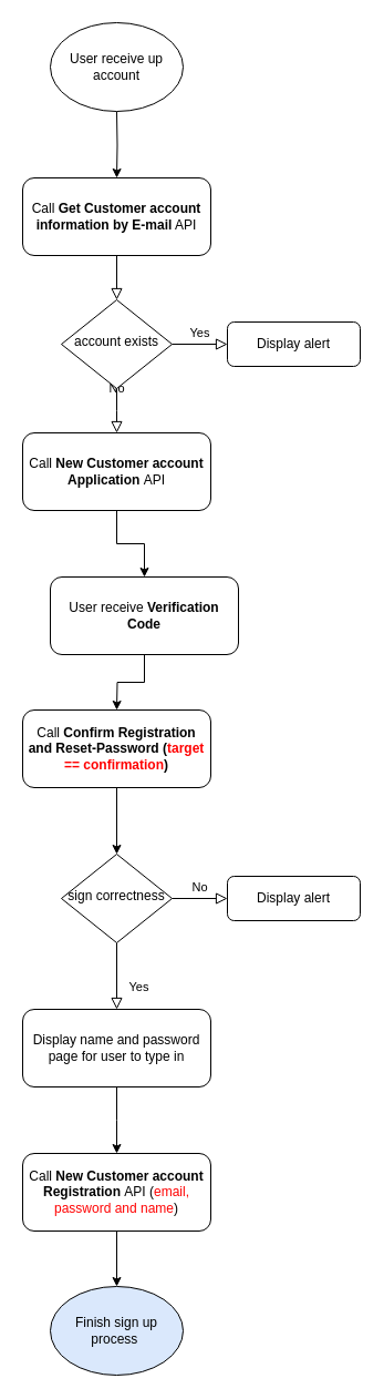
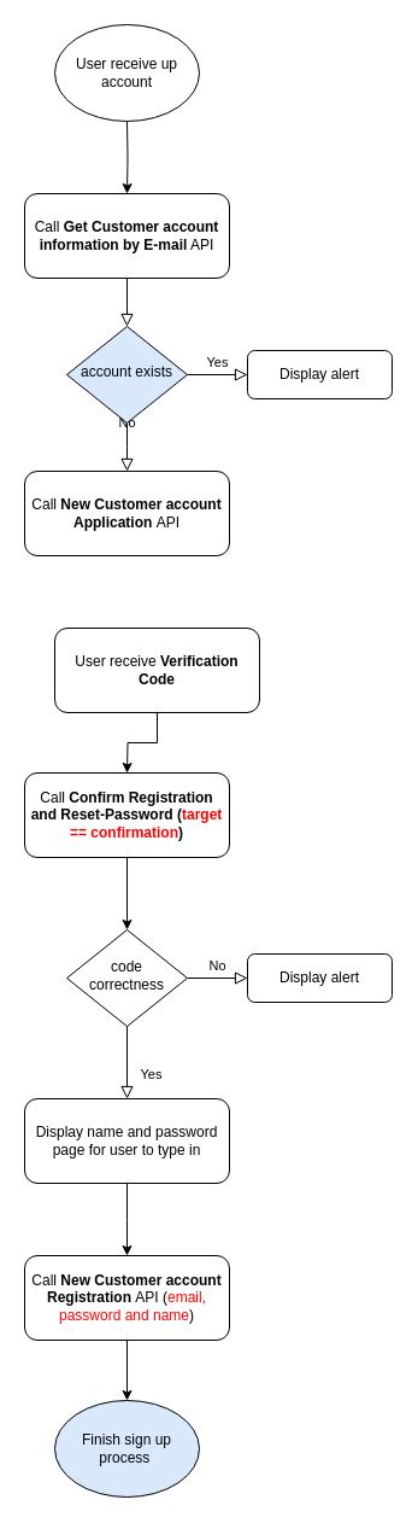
  <mxCell id="0" />
  <mxCell id="1" parent="0" />
  <mxCell id="2" value="" style="rounded=0;html=1;jettySize=auto;orthogonalLoop=1;fontSize=11;endArrow=block;endFill=0;endSize=8;strokeWidth=1;shadow=0;labelBackgroundColor=none;edgeStyle=orthogonalEdgeStyle;" parent="1" source="3" target="6" edge="1"><mxGeometry relative="1" as="geometry" /></mxCell>
  <mxCell id="3" value="Call &lt;b&gt;Get Customer account information by E-mail&lt;/b&gt; API" style="rounded=1;whiteSpace=wrap;html=1;fontSize=12;glass=0;strokeWidth=1;shadow=0;" parent="1" vertex="1"><mxGeometry x="20" y="160" width="170" height="70" as="geometry" /></mxCell>
  <mxCell id="4" value="No" style="rounded=0;html=1;jettySize=auto;orthogonalLoop=1;fontSize=11;endArrow=block;endFill=0;endSize=8;strokeWidth=1;shadow=0;labelBackgroundColor=none;edgeStyle=orthogonalEdgeStyle;" parent="1" source="6" edge="1"><mxGeometry y="20" relative="1" as="geometry"><mxPoint as="offset" /><mxPoint x="105" y="390" as="targetPoint" /></mxGeometry></mxCell>
  <mxCell id="5" value="Yes" style="edgeStyle=orthogonalEdgeStyle;rounded=0;html=1;jettySize=auto;orthogonalLoop=1;fontSize=11;endArrow=block;endFill=0;endSize=8;strokeWidth=1;shadow=0;labelBackgroundColor=none;" parent="1" source="6" target="7" edge="1"><mxGeometry y="10" relative="1" as="geometry"><mxPoint as="offset" /></mxGeometry></mxCell>
- <mxCell id="6" value="account exists" style="rhombus;whiteSpace=wrap;html=1;shadow=0;fontFamily=Helvetica;fontSize=12;align=center;strokeWidth=1;spacing=6;spacingTop=-4;" parent="1" vertex="1"><mxGeometry x="55" y="270" width="100" height="80" as="geometry" /></mxCell>
+ <mxCell id="6" value="account exists" style="rhombus;whiteSpace=wrap;html=1;shadow=0;fontFamily=Helvetica;fontSize=12;align=center;strokeWidth=1;spacing=6;spacingTop=-4;fillColor=#dae8fc;" parent="1" vertex="1"><mxGeometry x="55" y="270" width="100" height="80" as="geometry" /></mxCell>
  <mxCell id="7" value="Display alert" style="rounded=1;whiteSpace=wrap;html=1;fontSize=12;glass=0;strokeWidth=1;shadow=0;" parent="1" vertex="1"><mxGeometry x="205" y="290" width="120" height="40" as="geometry" /></mxCell>
  <mxCell id="8" value="Yes" style="rounded=0;html=1;jettySize=auto;orthogonalLoop=1;fontSize=11;endArrow=block;endFill=0;endSize=8;strokeWidth=1;shadow=0;labelBackgroundColor=none;edgeStyle=orthogonalEdgeStyle;" parent="1" edge="1"><mxGeometry x="0.333" y="20" relative="1" as="geometry"><mxPoint as="offset" /><mxPoint x="105" y="850" as="sourcePoint" /><mxPoint x="105" y="910" as="targetPoint" /></mxGeometry></mxCell>
  <mxCell id="9" value="No" style="edgeStyle=orthogonalEdgeStyle;rounded=0;html=1;jettySize=auto;orthogonalLoop=1;fontSize=11;endArrow=block;endFill=0;endSize=8;strokeWidth=1;shadow=0;labelBackgroundColor=none;" parent="1" edge="1"><mxGeometry y="10" relative="1" as="geometry"><mxPoint as="offset" /><mxPoint x="155" y="810" as="sourcePoint" /><mxPoint x="205" y="810" as="targetPoint" /></mxGeometry></mxCell>
- <mxCell id="10" style="edgeStyle=orthogonalEdgeStyle;rounded=0;orthogonalLoop=1;jettySize=auto;html=1;exitX=0.5;exitY=1;exitDx=0;exitDy=0;entryX=0.5;entryY=0;entryDx=0;entryDy=0;" edge="1" parent="1" source="11" target="14"><mxGeometry relative="1" as="geometry" /></mxCell>
  <mxCell id="11" value="Call&amp;nbsp;&lt;b&gt;New Customer account Application&lt;/b&gt;&amp;nbsp;API" style="rounded=1;whiteSpace=wrap;html=1;fontSize=12;glass=0;strokeWidth=1;shadow=0;" vertex="1" parent="1"><mxGeometry x="20" y="390" width="170" height="70" as="geometry" /></mxCell>
  <mxCell id="12" style="edgeStyle=orthogonalEdgeStyle;rounded=0;orthogonalLoop=1;jettySize=auto;html=1;exitX=0.5;exitY=1;exitDx=0;exitDy=0;entryX=0.5;entryY=0;entryDx=0;entryDy=0;" edge="1" parent="1" target="3"><mxGeometry relative="1" as="geometry"><mxPoint x="105" y="100" as="sourcePoint" /></mxGeometry></mxCell>
  <mxCell id="13" style="edgeStyle=orthogonalEdgeStyle;rounded=0;orthogonalLoop=1;jettySize=auto;html=1;exitX=0.5;exitY=1;exitDx=0;exitDy=0;entryX=0.5;entryY=0;entryDx=0;entryDy=0;" edge="1" parent="1" source="14"><mxGeometry relative="1" as="geometry"><mxPoint x="105" y="640" as="targetPoint" /></mxGeometry></mxCell>
  <mxCell id="14" value="User receive &lt;b&gt;Verification Code&lt;/b&gt;" style="rounded=1;whiteSpace=wrap;html=1;fontSize=12;glass=0;strokeWidth=1;shadow=0;" vertex="1" parent="1"><mxGeometry x="45" y="520" width="170" height="70" as="geometry" /></mxCell>
  <mxCell id="15" style="edgeStyle=orthogonalEdgeStyle;rounded=0;orthogonalLoop=1;jettySize=auto;html=1;exitX=0.5;exitY=1;exitDx=0;exitDy=0;" edge="1" parent="1" source="16" target="17"><mxGeometry relative="1" as="geometry" /></mxCell>
  <mxCell id="16" value="Call &lt;b&gt;Confirm Registration and Reset-Password (&lt;font color=&quot;#ff0000&quot;&gt;target == confirmation&lt;/font&gt;)&lt;/b&gt;" style="rounded=1;whiteSpace=wrap;html=1;fontSize=12;glass=0;strokeWidth=1;shadow=0;" vertex="1" parent="1"><mxGeometry x="20" y="640" width="170" height="70" as="geometry" /></mxCell>
- <mxCell id="17" value="sign correctness" style="rhombus;whiteSpace=wrap;html=1;shadow=0;fontFamily=Helvetica;fontSize=12;align=center;strokeWidth=1;spacing=6;spacingTop=-4;" vertex="1" parent="1"><mxGeometry x="55" y="770" width="100" height="80" as="geometry" /></mxCell>
+ <mxCell id="17" value="code correctness" style="rhombus;whiteSpace=wrap;html=1;shadow=0;fontFamily=Helvetica;fontSize=12;align=center;strokeWidth=1;spacing=6;spacingTop=-4;" vertex="1" parent="1"><mxGeometry x="55" y="770" width="100" height="80" as="geometry" /></mxCell>
  <mxCell id="18" value="Display alert" style="rounded=1;whiteSpace=wrap;html=1;fontSize=12;glass=0;strokeWidth=1;shadow=0;" vertex="1" parent="1"><mxGeometry x="205" y="790" width="120" height="40" as="geometry" /></mxCell>
  <mxCell id="19" style="edgeStyle=orthogonalEdgeStyle;rounded=0;orthogonalLoop=1;jettySize=auto;html=1;exitX=0.5;exitY=1;exitDx=0;exitDy=0;entryX=0.5;entryY=0;entryDx=0;entryDy=0;" edge="1" parent="1" source="20"><mxGeometry relative="1" as="geometry"><mxPoint x="105" y="1040" as="targetPoint" /></mxGeometry></mxCell>
  <mxCell id="20" value="Display name and password page for user to type in" style="rounded=1;whiteSpace=wrap;html=1;fontSize=12;glass=0;strokeWidth=1;shadow=0;" vertex="1" parent="1"><mxGeometry x="20" y="910" width="170" height="70" as="geometry" /></mxCell>
  <mxCell id="21" style="edgeStyle=orthogonalEdgeStyle;rounded=0;orthogonalLoop=1;jettySize=auto;html=1;exitX=0.5;exitY=1;exitDx=0;exitDy=0;entryX=0.5;entryY=0;entryDx=0;entryDy=0;" edge="1" parent="1" source="22" target="24"><mxGeometry relative="1" as="geometry" /></mxCell>
  <mxCell id="22" value="Call&amp;nbsp;&lt;b&gt;New Customer account Registration&lt;/b&gt;&amp;nbsp;API (&lt;font color=&quot;#ff0000&quot;&gt;email, password and name&lt;/font&gt;)" style="rounded=1;whiteSpace=wrap;html=1;fontSize=12;glass=0;strokeWidth=1;shadow=0;" vertex="1" parent="1"><mxGeometry x="20" y="1040" width="170" height="70" as="geometry" /></mxCell>
  <mxCell id="23" value="&lt;span&gt;User receive up account&lt;/span&gt;" style="ellipse;whiteSpace=wrap;html=1;" vertex="1" parent="1"><mxGeometry x="45" y="20" width="120" height="80" as="geometry" /></mxCell>
  <mxCell id="24" value="&lt;span&gt;Finish sign up process&amp;nbsp;&lt;/span&gt;" style="ellipse;whiteSpace=wrap;html=1;fillColor=#dae8fc;" vertex="1" parent="1"><mxGeometry x="45" y="1160" width="120" height="80" as="geometry" /></mxCell>
